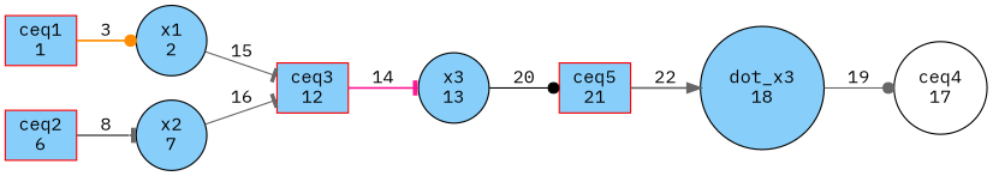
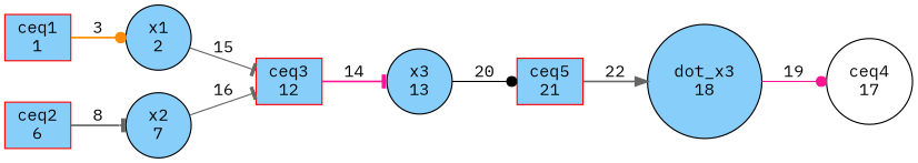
  digraph {
    fontname="IBM Plex Mono"
    rankdir=LR
    node [color=black fillcolor=lightskyblue fontname="IBM Plex Mono" shape=circle style=filled]
    edge [arrowhead=tee color=gray40 fontname="IBM Plex Mono" penwidth=1.5]
    n1 [color=red label="ceq1\n1" shape=box]
    n2 [label="x1\n2"]
    n3 [color=red label="ceq3\n12" shape=box]
    n4 [color=red label="ceq2\n6" shape=box]
    n5 [label="x2\n7"]
    n6 [label="x3\n13"]
    n7 [color=red label="ceq5\n21" shape=box]
    n8 [fillcolor=white label="ceq4\n17"]
    n9 [label="dot_x3\n18"]
    n1 -> n2 [arrowhead=dot color=darkorange label=3]
    n2 -> n3 [label=15 penwidth=1]
    n3 -> n6 [color=deeppink label=14]
    n4 -> n5 [label=8]
    n5 -> n3 [label=16 penwidth=1]
    n6 -> n7 [arrowhead=dot color=black label=20 penwidth=1]
    n7 -> n9 [arrowhead=normal label=22]
-   n9 -> n8 [arrowhead=dot label=19 penwidth=1]
+   n9 -> n8 [arrowhead=dot color=deeppink label=19 penwidth=1]
  }
